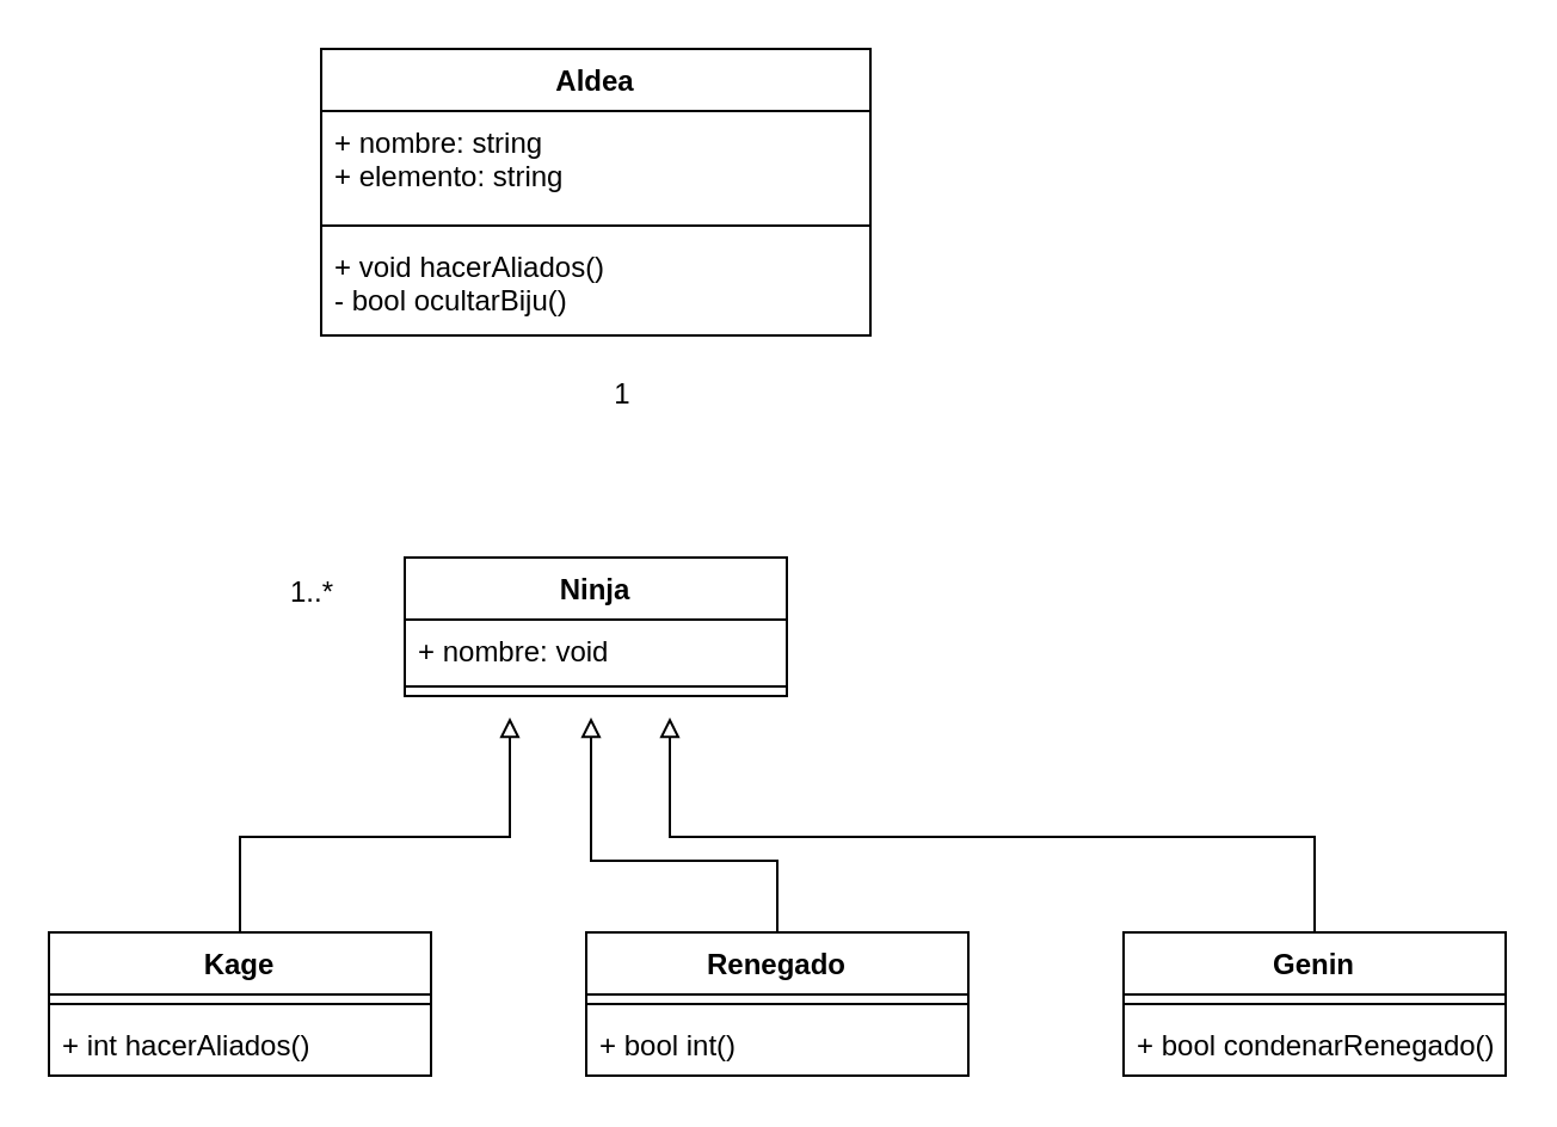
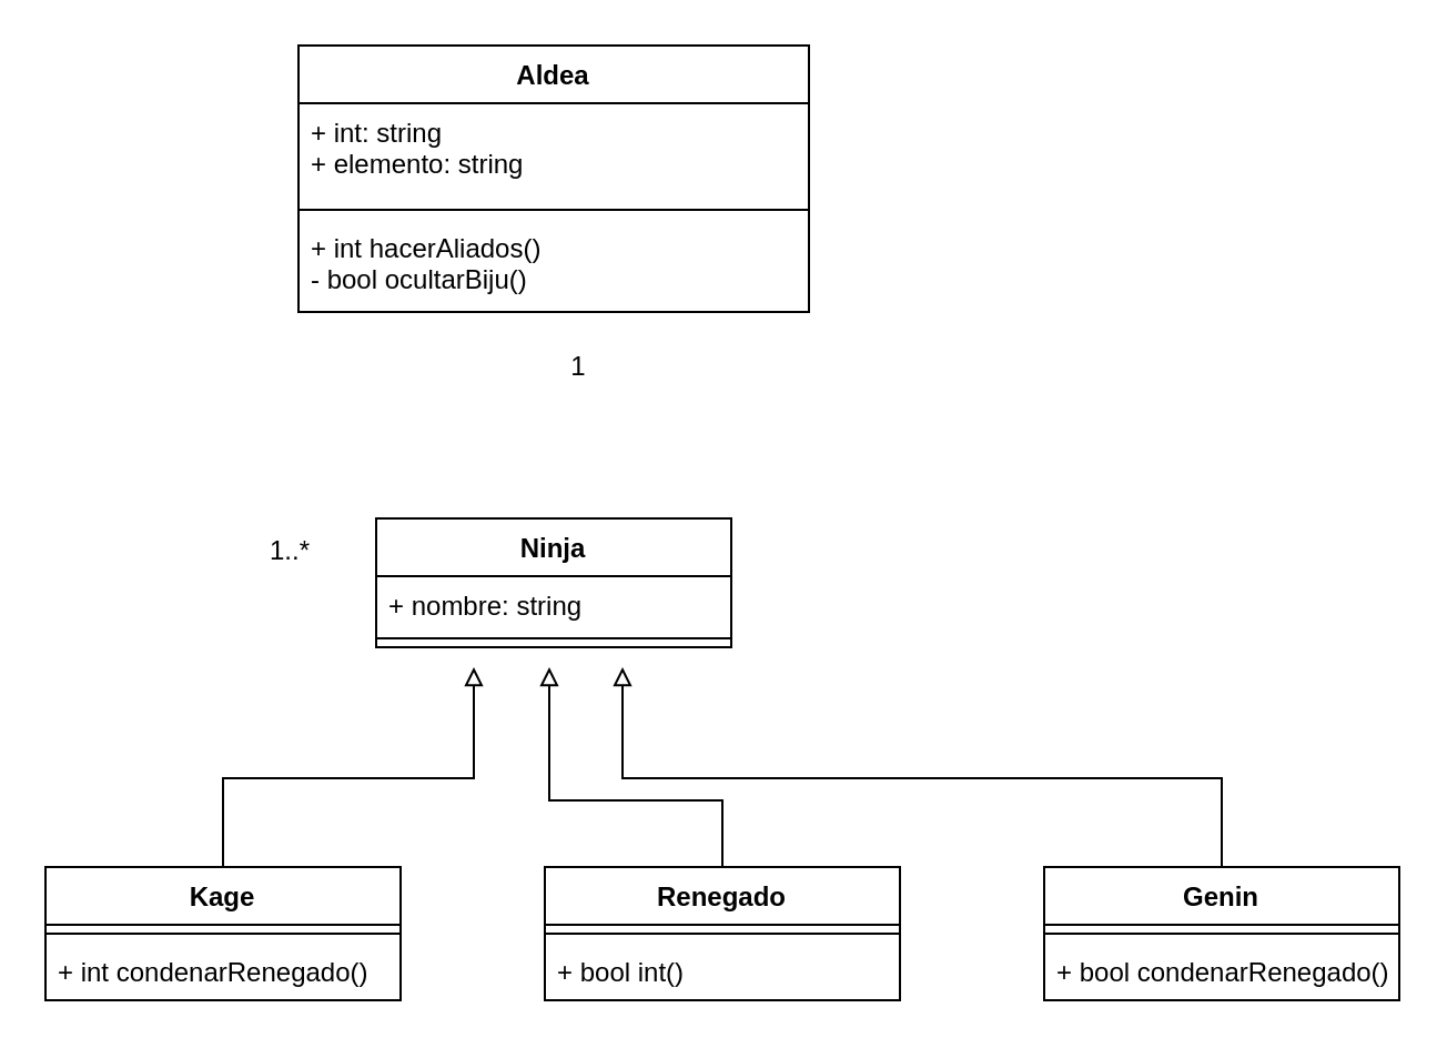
  <mxCell id="0" />
  <mxCell id="1" parent="0" />
  <mxCell id="2" value="Ninja" style="swimlane;fontStyle=1;align=center;verticalAlign=top;childLayout=stackLayout;horizontal=1;startSize=26;horizontalStack=0;resizeParent=1;resizeParentMax=0;resizeLast=0;collapsible=1;marginBottom=0;whiteSpace=wrap;html=1;" parent="1" vertex="1"><mxGeometry x="169" y="233" width="160" height="58" as="geometry" /></mxCell>
- <mxCell id="3" value="+ nombre: void" style="text;strokeColor=none;fillColor=none;align=left;verticalAlign=top;spacingLeft=4;spacingRight=4;overflow=hidden;rotatable=0;points=[[0,0.5],[1,0.5]];portConstraint=eastwest;whiteSpace=wrap;html=1;" parent="2" vertex="1"><mxGeometry y="26" width="160" height="24" as="geometry" /></mxCell>
+ <mxCell id="3" value="+ nombre: string" style="text;strokeColor=none;fillColor=none;align=left;verticalAlign=top;spacingLeft=4;spacingRight=4;overflow=hidden;rotatable=0;points=[[0,0.5],[1,0.5]];portConstraint=eastwest;whiteSpace=wrap;html=1;" parent="2" vertex="1"><mxGeometry y="26" width="160" height="24" as="geometry" /></mxCell>
  <mxCell id="4" value="" style="line;strokeWidth=1;fillColor=none;align=left;verticalAlign=middle;spacingTop=-1;spacingLeft=3;spacingRight=3;rotatable=0;labelPosition=right;points=[];portConstraint=eastwest;strokeColor=inherit;" parent="2" vertex="1"><mxGeometry y="50" width="160" height="8" as="geometry" /></mxCell>
  <mxCell id="5" value="Aldea" style="swimlane;fontStyle=1;align=center;verticalAlign=top;childLayout=stackLayout;horizontal=1;startSize=26;horizontalStack=0;resizeParent=1;resizeParentMax=0;resizeLast=0;collapsible=1;marginBottom=0;whiteSpace=wrap;html=1;" parent="1" vertex="1"><mxGeometry x="134" y="20" width="230" height="120" as="geometry" /></mxCell>
- <mxCell id="6" value="+ nombre: string&lt;div&gt;+ elemento: string&lt;/div&gt;" style="text;strokeColor=none;fillColor=none;align=left;verticalAlign=top;spacingLeft=4;spacingRight=4;overflow=hidden;rotatable=0;points=[[0,0.5],[1,0.5]];portConstraint=eastwest;whiteSpace=wrap;html=1;" parent="5" vertex="1"><mxGeometry y="26" width="230" height="44" as="geometry" /></mxCell>
+ <mxCell id="6" value="+ int: string&lt;div&gt;+ elemento: string&lt;/div&gt;" style="text;strokeColor=none;fillColor=none;align=left;verticalAlign=top;spacingLeft=4;spacingRight=4;overflow=hidden;rotatable=0;points=[[0,0.5],[1,0.5]];portConstraint=eastwest;whiteSpace=wrap;html=1;" parent="5" vertex="1"><mxGeometry y="26" width="230" height="44" as="geometry" /></mxCell>
  <mxCell id="7" value="" style="line;strokeWidth=1;fillColor=none;align=left;verticalAlign=middle;spacingTop=-1;spacingLeft=3;spacingRight=3;rotatable=0;labelPosition=right;points=[];portConstraint=eastwest;strokeColor=inherit;" parent="5" vertex="1"><mxGeometry y="70" width="230" height="8" as="geometry" /></mxCell>
- <mxCell id="8" value="+ void hacerAliados()&lt;div&gt;- bool ocultarBiju()&lt;/div&gt;" style="text;strokeColor=none;fillColor=none;align=left;verticalAlign=top;spacingLeft=4;spacingRight=4;overflow=hidden;rotatable=0;points=[[0,0.5],[1,0.5]];portConstraint=eastwest;whiteSpace=wrap;html=1;" parent="5" vertex="1"><mxGeometry y="78" width="230" height="42" as="geometry" /></mxCell>
+ <mxCell id="8" value="+ int hacerAliados()&lt;div&gt;- bool ocultarBiju()&lt;/div&gt;" style="text;strokeColor=none;fillColor=none;align=left;verticalAlign=top;spacingLeft=4;spacingRight=4;overflow=hidden;rotatable=0;points=[[0,0.5],[1,0.5]];portConstraint=eastwest;whiteSpace=wrap;html=1;" parent="5" vertex="1"><mxGeometry y="78" width="230" height="42" as="geometry" /></mxCell>
  <mxCell id="9" value="Kage" style="swimlane;fontStyle=1;align=center;verticalAlign=top;childLayout=stackLayout;horizontal=1;startSize=26;horizontalStack=0;resizeParent=1;resizeParentMax=0;resizeLast=0;collapsible=1;marginBottom=0;whiteSpace=wrap;html=1;" parent="1" vertex="1"><mxGeometry x="20" y="390" width="160" height="60" as="geometry" /></mxCell>
  <mxCell id="10" value="" style="line;strokeWidth=1;fillColor=none;align=left;verticalAlign=middle;spacingTop=-1;spacingLeft=3;spacingRight=3;rotatable=0;labelPosition=right;points=[];portConstraint=eastwest;strokeColor=inherit;" parent="9" vertex="1"><mxGeometry y="26" width="160" height="8" as="geometry" /></mxCell>
- <mxCell id="11" value="+ int hacerAliados()" style="text;strokeColor=none;fillColor=none;align=left;verticalAlign=top;spacingLeft=4;spacingRight=4;overflow=hidden;rotatable=0;points=[[0,0.5],[1,0.5]];portConstraint=eastwest;whiteSpace=wrap;html=1;" parent="9" vertex="1"><mxGeometry y="34" width="160" height="26" as="geometry" /></mxCell>
+ <mxCell id="11" value="+ int condenarRenegado()" style="text;strokeColor=none;fillColor=none;align=left;verticalAlign=top;spacingLeft=4;spacingRight=4;overflow=hidden;rotatable=0;points=[[0,0.5],[1,0.5]];portConstraint=eastwest;whiteSpace=wrap;html=1;" parent="9" vertex="1"><mxGeometry y="34" width="160" height="26" as="geometry" /></mxCell>
  <mxCell id="12" value="1" style="text;html=1;align=center;verticalAlign=middle;resizable=0;points=[];autosize=1;strokeColor=none;fillColor=none;" parent="1" vertex="1"><mxGeometry x="245" y="150" width="30" height="30" as="geometry" /></mxCell>
  <mxCell id="13" style="edgeStyle=orthogonalEdgeStyle;rounded=0;orthogonalLoop=1;jettySize=auto;html=1;endArrow=block;endFill=0;" parent="1" source="14" edge="1"><mxGeometry relative="1" as="geometry"><mxPoint x="247" y="300" as="targetPoint" /><Array as="points"><mxPoint x="325" y="360" /><mxPoint x="247" y="360" /></Array></mxGeometry></mxCell>
  <mxCell id="14" value="Renegado" style="swimlane;fontStyle=1;align=center;verticalAlign=top;childLayout=stackLayout;horizontal=1;startSize=26;horizontalStack=0;resizeParent=1;resizeParentMax=0;resizeLast=0;collapsible=1;marginBottom=0;whiteSpace=wrap;html=1;" parent="1" vertex="1"><mxGeometry x="245" y="390" width="160" height="60" as="geometry" /></mxCell>
  <mxCell id="15" value="" style="line;strokeWidth=1;fillColor=none;align=left;verticalAlign=middle;spacingTop=-1;spacingLeft=3;spacingRight=3;rotatable=0;labelPosition=right;points=[];portConstraint=eastwest;strokeColor=inherit;" parent="14" vertex="1"><mxGeometry y="26" width="160" height="8" as="geometry" /></mxCell>
  <mxCell id="16" value="+ bool int()" style="text;strokeColor=none;fillColor=none;align=left;verticalAlign=top;spacingLeft=4;spacingRight=4;overflow=hidden;rotatable=0;points=[[0,0.5],[1,0.5]];portConstraint=eastwest;whiteSpace=wrap;html=1;" parent="14" vertex="1"><mxGeometry y="34" width="160" height="26" as="geometry" /></mxCell>
  <mxCell id="17" value="Genin" style="swimlane;fontStyle=1;align=center;verticalAlign=top;childLayout=stackLayout;horizontal=1;startSize=26;horizontalStack=0;resizeParent=1;resizeParentMax=0;resizeLast=0;collapsible=1;marginBottom=0;whiteSpace=wrap;html=1;" parent="1" vertex="1"><mxGeometry x="470" y="390" width="160" height="60" as="geometry" /></mxCell>
  <mxCell id="18" value="" style="line;strokeWidth=1;fillColor=none;align=left;verticalAlign=middle;spacingTop=-1;spacingLeft=3;spacingRight=3;rotatable=0;labelPosition=right;points=[];portConstraint=eastwest;strokeColor=inherit;" parent="17" vertex="1"><mxGeometry y="26" width="160" height="8" as="geometry" /></mxCell>
  <mxCell id="19" value="+ bool condenarRenegado()" style="text;strokeColor=none;fillColor=none;align=left;verticalAlign=top;spacingLeft=4;spacingRight=4;overflow=hidden;rotatable=0;points=[[0,0.5],[1,0.5]];portConstraint=eastwest;whiteSpace=wrap;html=1;" parent="17" vertex="1"><mxGeometry y="34" width="160" height="26" as="geometry" /></mxCell>
  <mxCell id="20" value="" style="endArrow=block;html=1;rounded=0;exitX=0.5;exitY=0;exitDx=0;exitDy=0;edgeStyle=orthogonalEdgeStyle;endFill=0;" parent="1" source="9" edge="1"><mxGeometry width="50" height="50" relative="1" as="geometry"><mxPoint x="380" y="330" as="sourcePoint" /><mxPoint x="213" y="300" as="targetPoint" /><Array as="points"><mxPoint x="100" y="350" /><mxPoint x="213" y="350" /></Array></mxGeometry></mxCell>
  <mxCell id="21" style="edgeStyle=orthogonalEdgeStyle;rounded=0;orthogonalLoop=1;jettySize=auto;html=1;endArrow=block;endFill=0;" parent="1" source="17" edge="1"><mxGeometry relative="1" as="geometry"><mxPoint x="280" y="300" as="targetPoint" /><Array as="points"><mxPoint x="550" y="350" /><mxPoint x="280" y="350" /></Array></mxGeometry></mxCell>
  <mxCell id="22" value="1..*" style="text;html=1;align=center;verticalAlign=middle;resizable=0;points=[];autosize=1;strokeColor=none;fillColor=none;" vertex="1" parent="1"><mxGeometry x="110" y="233" width="40" height="30" as="geometry" /></mxCell>
